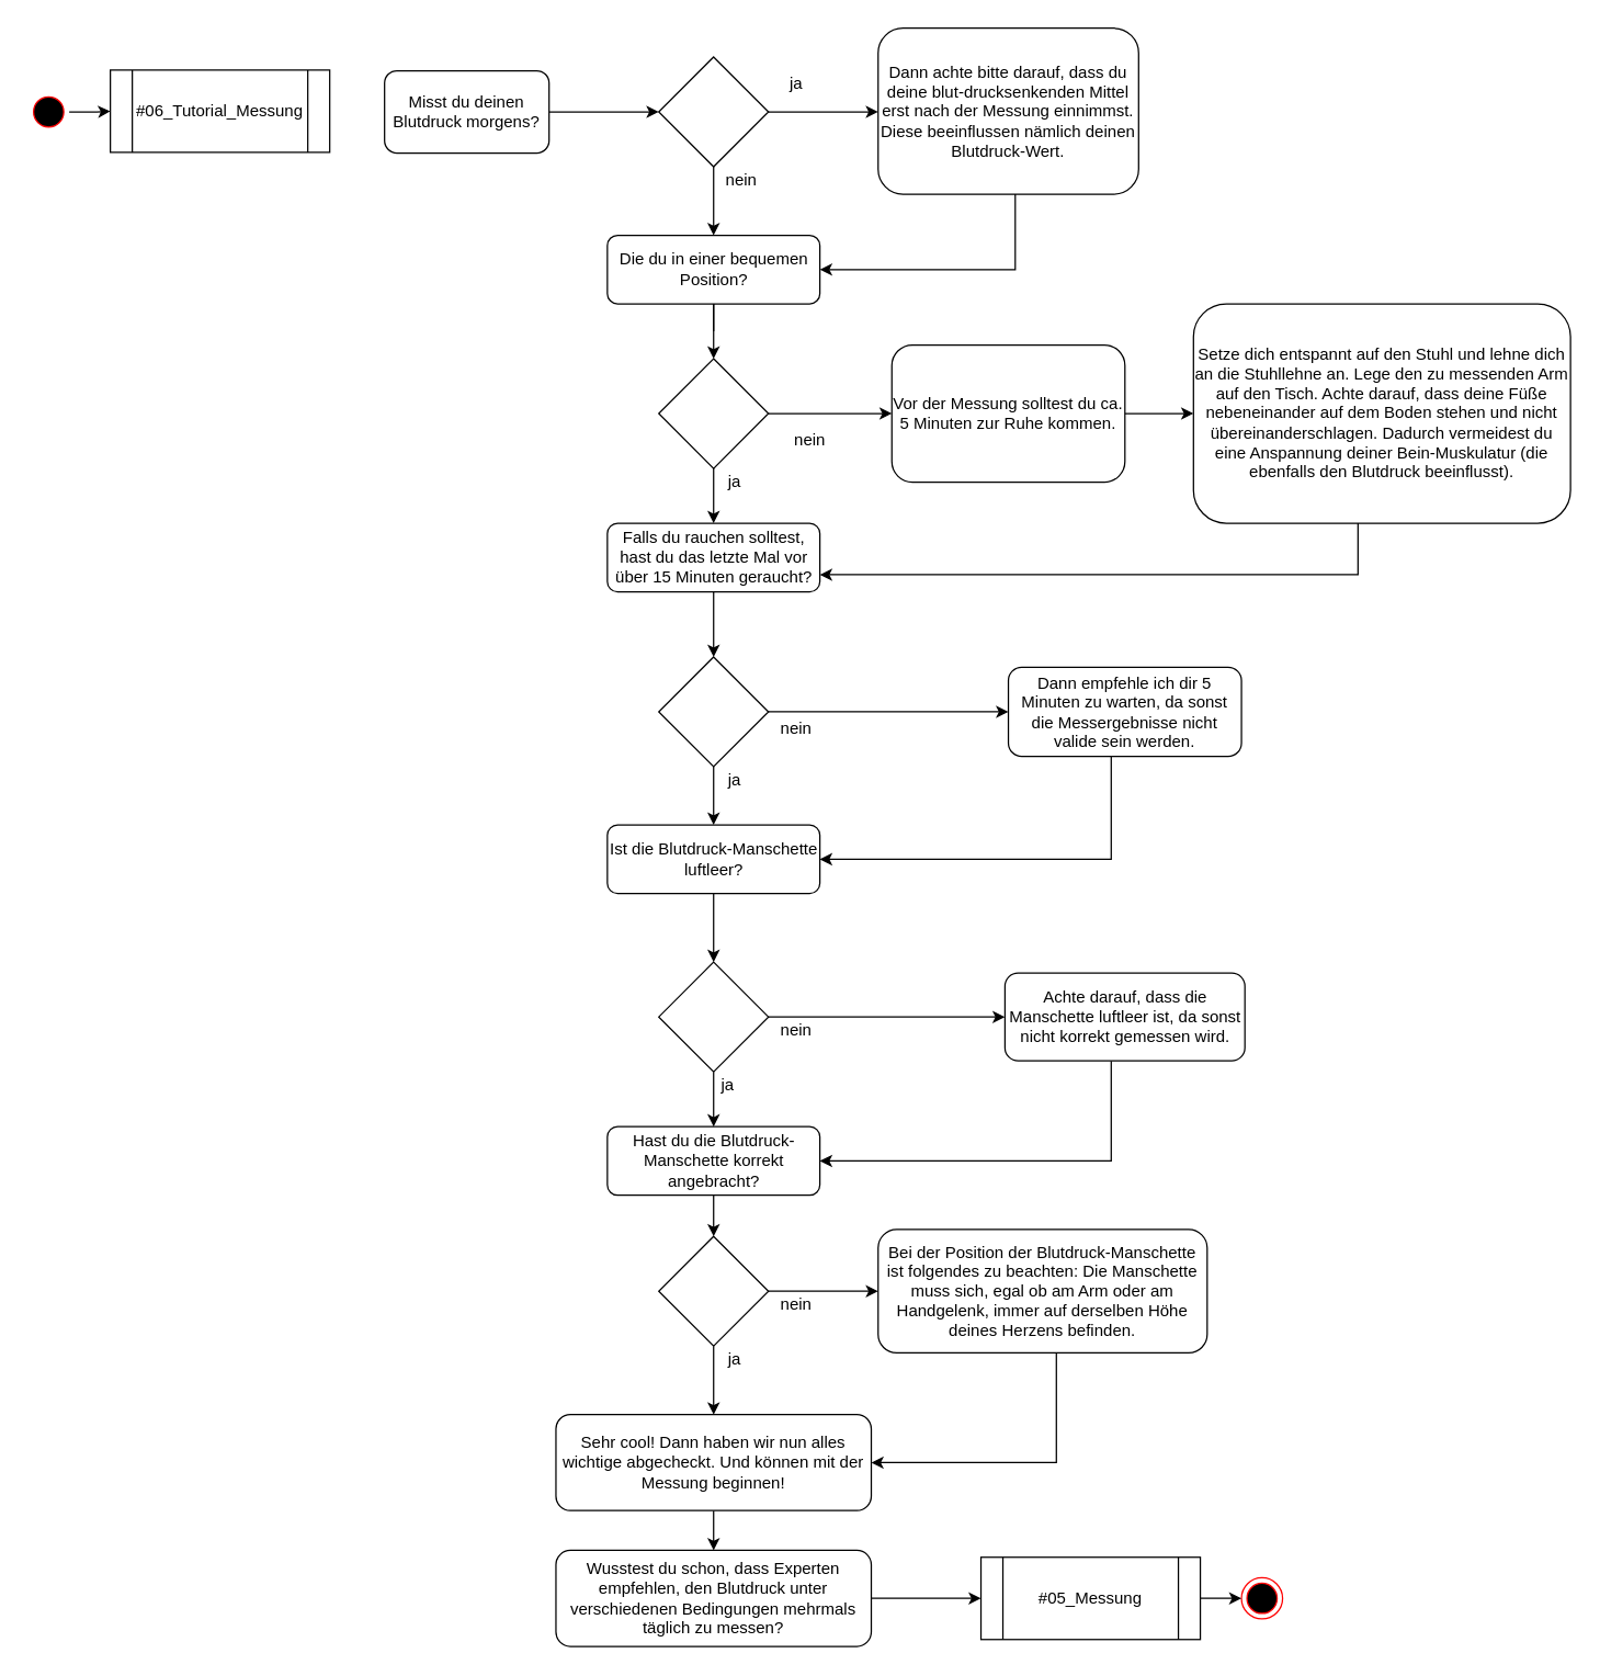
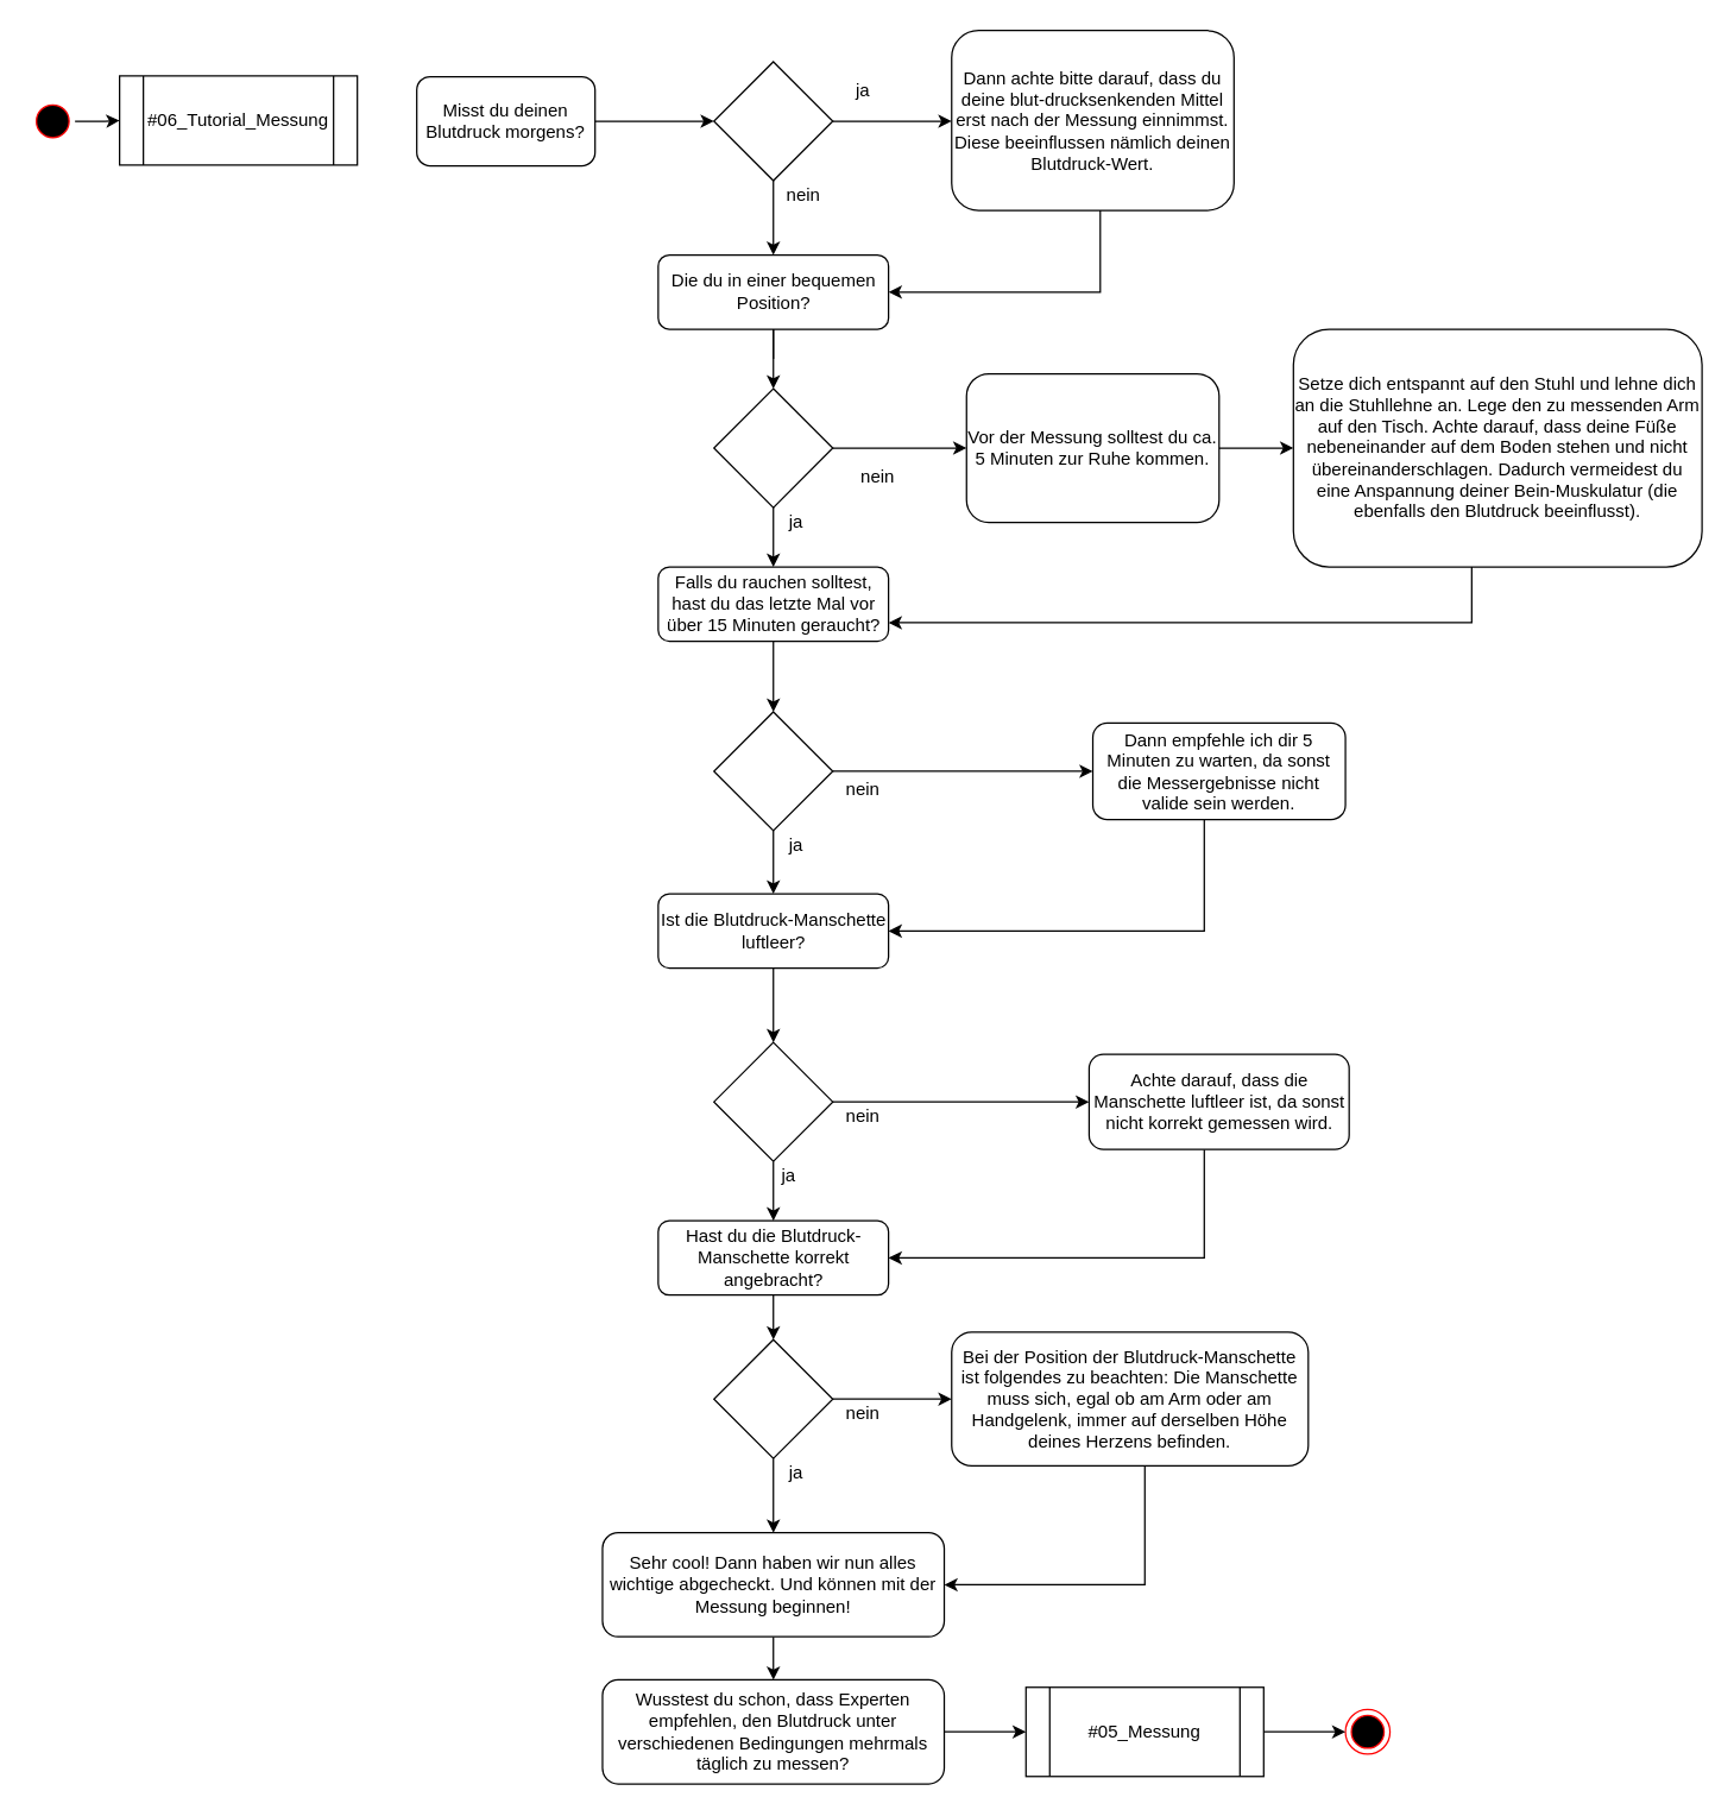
  <mxCell id="0" />
  <mxCell id="1" parent="0" />
  <mxCell id="2" value="" style="edgeStyle=orthogonalEdgeStyle;rounded=0;orthogonalLoop=1;jettySize=auto;html=1;" parent="1" source="3" edge="1"><mxGeometry relative="1" as="geometry"><mxPoint x="480" y="81" as="targetPoint" /></mxGeometry></mxCell>
  <mxCell id="3" value="Misst du deinen Blutdruck morgens?" style="rounded=1;whiteSpace=wrap;html=1;" parent="1" vertex="1"><mxGeometry x="280" y="51" width="120" height="60" as="geometry" /></mxCell>
  <mxCell id="4" style="edgeStyle=orthogonalEdgeStyle;rounded=0;orthogonalLoop=1;jettySize=auto;html=1;entryX=1;entryY=0.5;entryDx=0;entryDy=0;" parent="1" source="5" target="56" edge="1"><mxGeometry relative="1" as="geometry"><Array as="points"><mxPoint x="740" y="196" /></Array></mxGeometry></mxCell>
  <mxCell id="5" value="&lt;font style=&quot;font-size: 12px&quot;&gt;Dann achte bitte darauf, dass du deine &lt;span style=&quot;left: 368.511px ; top: 550.658px ; font-family: sans-serif ; transform: scalex(0.962)&quot;&gt;blut-&lt;/span&gt;&lt;span style=&quot;left: 368.511px ; top: 572.825px ; font-family: sans-serif ; transform: scalex(1.002)&quot;&gt;drucksenkenden &lt;/span&gt;&lt;span style=&quot;left: 368.511px ; top: 594.991px ; font-family: sans-serif ; transform: scalex(1.007)&quot;&gt;Mittel &lt;/span&gt;erst nach der Messung einnimmst. Diese beeinflussen nämlich deinen Blutdruck-Wert.&lt;br&gt;&lt;/font&gt;" style="rounded=1;whiteSpace=wrap;html=1;" parent="1" vertex="1"><mxGeometry x="640" y="20" width="190" height="121" as="geometry" /></mxCell>
  <mxCell id="6" value="" style="edgeStyle=orthogonalEdgeStyle;rounded=0;orthogonalLoop=1;jettySize=auto;html=1;" parent="1" source="8" edge="1"><mxGeometry relative="1" as="geometry"><mxPoint x="640" y="81" as="targetPoint" /></mxGeometry></mxCell>
  <mxCell id="7" value="" style="edgeStyle=orthogonalEdgeStyle;rounded=0;orthogonalLoop=1;jettySize=auto;html=1;" parent="1" source="56" edge="1"><mxGeometry relative="1" as="geometry"><mxPoint x="520" y="201" as="targetPoint" /></mxGeometry></mxCell>
  <mxCell id="8" value="" style="rhombus;whiteSpace=wrap;html=1;" parent="1" vertex="1"><mxGeometry x="480" y="41" width="80" height="80" as="geometry" /></mxCell>
  <mxCell id="9" value="" style="edgeStyle=orthogonalEdgeStyle;rounded=0;orthogonalLoop=1;jettySize=auto;html=1;" parent="1" source="56" target="22" edge="1"><mxGeometry relative="1" as="geometry" /></mxCell>
  <mxCell id="10" value="ja" style="text;html=1;align=center;verticalAlign=middle;resizable=0;points=[];;autosize=1;" parent="1" vertex="1"><mxGeometry x="570" y="51" width="20" height="20" as="geometry" /></mxCell>
  <mxCell id="11" value="nein" style="text;html=1;align=center;verticalAlign=middle;resizable=0;points=[];;autosize=1;" parent="1" vertex="1"><mxGeometry x="520" y="121" width="40" height="20" as="geometry" /></mxCell>
  <mxCell id="12" style="edgeStyle=orthogonalEdgeStyle;rounded=0;orthogonalLoop=1;jettySize=auto;html=1;entryX=1;entryY=0.5;entryDx=0;entryDy=0;" edge="1" parent="1" source="13" target="15"><mxGeometry relative="1" as="geometry"><Array as="points"><mxPoint x="770" y="1066" /></Array></mxGeometry></mxCell>
  <mxCell id="13" value="&lt;font style=&quot;font-size: 12px&quot;&gt;Bei der Position der Blutdruck-Manschette ist folgendes zu beachten: &lt;span style=&quot;left: 89.764px ; top: 484.158px ; font-family: sans-serif ; transform: scalex(1.016)&quot;&gt;Die  Manschette  muss  &lt;/span&gt;&lt;span style=&quot;left: 89.764px ; top: 506.325px ; font-family: sans-serif ; transform: scalex(1.004)&quot;&gt;sich, egal ob am Arm oder am Hand&lt;/span&gt;&lt;span style=&quot;left: 89.764px ; top: 528.491px ; font-family: sans-serif ; transform: scalex(0.975)&quot;&gt;gelenk, immer auf derselben Höhe deines Herzens befinden.&lt;/span&gt;&lt;/font&gt;" style="rounded=1;whiteSpace=wrap;html=1;" parent="1" vertex="1"><mxGeometry x="640" y="896" width="240" height="90" as="geometry" /></mxCell>
  <mxCell id="14" value="" style="edgeStyle=orthogonalEdgeStyle;rounded=0;orthogonalLoop=1;jettySize=auto;html=1;" parent="1" source="15" target="53" edge="1"><mxGeometry relative="1" as="geometry" /></mxCell>
  <mxCell id="15" value="Sehr cool! Dann haben wir nun alles wichtige abgecheckt. Und können mit der Messung beginnen!" style="rounded=1;whiteSpace=wrap;html=1;" parent="1" vertex="1"><mxGeometry x="405" y="1031" width="230" height="70" as="geometry" /></mxCell>
  <mxCell id="16" value="" style="edgeStyle=orthogonalEdgeStyle;rounded=0;orthogonalLoop=1;jettySize=auto;html=1;" edge="1" parent="1" source="17" target="54"><mxGeometry relative="1" as="geometry" /></mxCell>
  <mxCell id="17" value="" style="ellipse;html=1;shape=startState;fillColor=#000000;strokeColor=#ff0000;" parent="1" vertex="1"><mxGeometry x="20" y="66" width="30" height="30" as="geometry" /></mxCell>
  <mxCell id="18" value="" style="edgeStyle=orthogonalEdgeStyle;rounded=0;orthogonalLoop=1;jettySize=auto;html=1;" parent="1" source="19" target="26" edge="1"><mxGeometry relative="1" as="geometry" /></mxCell>
  <mxCell id="19" value="Vor der Messung solltest du ca. 5 Minuten zur Ruhe kommen." style="rounded=1;whiteSpace=wrap;html=1;" parent="1" vertex="1"><mxGeometry x="650" y="251" width="170" height="100" as="geometry" /></mxCell>
  <mxCell id="20" value="" style="edgeStyle=orthogonalEdgeStyle;rounded=0;orthogonalLoop=1;jettySize=auto;html=1;entryX=0;entryY=0.5;entryDx=0;entryDy=0;" parent="1" source="22" edge="1" target="19"><mxGeometry relative="1" as="geometry"><mxPoint x="640" y="341" as="targetPoint" /></mxGeometry></mxCell>
  <mxCell id="21" style="edgeStyle=orthogonalEdgeStyle;rounded=0;orthogonalLoop=1;jettySize=auto;html=1;" parent="1" source="22" target="33" edge="1"><mxGeometry relative="1" as="geometry" /></mxCell>
  <mxCell id="22" value="" style="rhombus;whiteSpace=wrap;html=1;" parent="1" vertex="1"><mxGeometry x="480" y="261" width="80" height="80" as="geometry" /></mxCell>
  <mxCell id="23" value="ja" style="text;html=1;align=center;verticalAlign=middle;resizable=0;points=[];;autosize=1;" parent="1" vertex="1"><mxGeometry x="525" y="341" width="20" height="20" as="geometry" /></mxCell>
  <mxCell id="24" value="nein" style="text;html=1;align=center;verticalAlign=middle;resizable=0;points=[];;autosize=1;" parent="1" vertex="1"><mxGeometry x="570" y="311" width="40" height="20" as="geometry" /></mxCell>
  <mxCell id="25" style="edgeStyle=orthogonalEdgeStyle;rounded=0;orthogonalLoop=1;jettySize=auto;html=1;entryX=1;entryY=0.75;entryDx=0;entryDy=0;" parent="1" source="26" target="33" edge="1"><mxGeometry relative="1" as="geometry"><Array as="points"><mxPoint x="990" y="418" /></Array></mxGeometry></mxCell>
  <mxCell id="26" value="&lt;font style=&quot;font-size: 12px&quot;&gt;&lt;span style=&quot;left: 89.764px ; top: 306.825px ; font-family: sans-serif ; transform: scalex(0.989)&quot;&gt;Setze dich entspannt  &lt;/span&gt;&lt;span style=&quot;left: 89.764px ; top: 328.991px ; font-family: sans-serif ; transform: scalex(0.945)&quot;&gt;auf den  Stuhl  und lehne dich  an  &lt;/span&gt;&lt;span style=&quot;left: 89.764px ; top: 351.158px ; font-family: sans-serif ; transform: scalex(0.919)&quot;&gt;die  Stuhllehne  an.  Lege  den  zu  &lt;/span&gt;&lt;span style=&quot;left: 89.764px ; top: 373.325px ; font-family: sans-serif ; transform: scalex(0.936)&quot;&gt;messenden  Arm  auf  den  Tisch.  Achte darauf, dass deine Füße&lt;/span&gt;&lt;span style=&quot;left: 89.764px ; top: 395.491px ; font-family: sans-serif ; transform: scalex(0.946)&quot;&gt;  nebeneinander  auf  &lt;/span&gt;&lt;span style=&quot;left: 89.764px ; top: 417.658px ; font-family: sans-serif ; transform: scalex(0.965)&quot;&gt;dem  Boden stehen und nicht übereinanderschlagen.  Dadurch vermeidest du eine &lt;/span&gt;&lt;span style=&quot;left: 89.764px ; top: 439.825px ; font-family: sans-serif ; transform: scalex(0.985)&quot;&gt;Anspannung deiner Bein-Muskulatur (die ebenfalls den Blutdruck beeinflusst).&lt;/span&gt;&lt;/font&gt;" style="rounded=1;whiteSpace=wrap;html=1;" parent="1" vertex="1"><mxGeometry x="870" y="221" width="275" height="160" as="geometry" /></mxCell>
  <mxCell id="27" value="" style="edgeStyle=orthogonalEdgeStyle;rounded=0;orthogonalLoop=1;jettySize=auto;html=1;" parent="1" source="28" target="31" edge="1"><mxGeometry relative="1" as="geometry" /></mxCell>
  <mxCell id="28" value="&lt;div&gt;Hast du die Blutdruck-Manschette korrekt angebracht?&lt;/div&gt;" style="rounded=1;whiteSpace=wrap;html=1;" parent="1" vertex="1"><mxGeometry x="442.5" y="821" width="155" height="50" as="geometry" /></mxCell>
  <mxCell id="29" value="" style="edgeStyle=orthogonalEdgeStyle;rounded=0;orthogonalLoop=1;jettySize=auto;html=1;entryX=0;entryY=0.5;entryDx=0;entryDy=0;" parent="1" source="31" edge="1" target="13"><mxGeometry relative="1" as="geometry"><mxPoint x="632.5" y="1061" as="targetPoint" /></mxGeometry></mxCell>
  <mxCell id="30" value="" style="edgeStyle=orthogonalEdgeStyle;rounded=0;orthogonalLoop=1;jettySize=auto;html=1;" parent="1" source="31" edge="1"><mxGeometry relative="1" as="geometry"><mxPoint x="520" y="1031" as="targetPoint" /></mxGeometry></mxCell>
  <mxCell id="31" value="" style="rhombus;whiteSpace=wrap;html=1;" parent="1" vertex="1"><mxGeometry x="480" y="901" width="80" height="80" as="geometry" /></mxCell>
  <mxCell id="32" value="" style="edgeStyle=orthogonalEdgeStyle;rounded=0;orthogonalLoop=1;jettySize=auto;html=1;entryX=0.5;entryY=0;entryDx=0;entryDy=0;" edge="1" parent="1" source="33" target="36"><mxGeometry relative="1" as="geometry"><mxPoint x="520" y="472" as="targetPoint" /></mxGeometry></mxCell>
  <mxCell id="33" value="Falls du rauchen solltest, hast du das letzte Mal vor über 15 Minuten geraucht?" style="rounded=1;whiteSpace=wrap;html=1;" parent="1" vertex="1"><mxGeometry x="442.5" y="381" width="155" height="50" as="geometry" /></mxCell>
  <mxCell id="34" value="" style="edgeStyle=orthogonalEdgeStyle;rounded=0;orthogonalLoop=1;jettySize=auto;html=1;entryX=0;entryY=0.5;entryDx=0;entryDy=0;" parent="1" source="36" edge="1" target="42"><mxGeometry relative="1" as="geometry"><mxPoint x="730" y="610" as="targetPoint" /></mxGeometry></mxCell>
  <mxCell id="35" value="" style="edgeStyle=orthogonalEdgeStyle;rounded=0;orthogonalLoop=1;jettySize=auto;html=1;" parent="1" source="36" target="39" edge="1"><mxGeometry relative="1" as="geometry" /></mxCell>
  <mxCell id="36" value="" style="rhombus;whiteSpace=wrap;html=1;" parent="1" vertex="1"><mxGeometry x="480" y="478.5" width="80" height="80" as="geometry" /></mxCell>
  <mxCell id="37" value="ja" style="text;html=1;align=center;verticalAlign=middle;resizable=0;points=[];;autosize=1;" parent="1" vertex="1"><mxGeometry x="525" y="558.5" width="20" height="20" as="geometry" /></mxCell>
  <mxCell id="38" value="" style="edgeStyle=orthogonalEdgeStyle;rounded=0;orthogonalLoop=1;jettySize=auto;html=1;" edge="1" parent="1" source="39"><mxGeometry relative="1" as="geometry"><mxPoint x="520" y="701" as="targetPoint" /></mxGeometry></mxCell>
  <mxCell id="39" value="Ist die Blutdruck-Manschette luftleer?" style="rounded=1;whiteSpace=wrap;html=1;" parent="1" vertex="1"><mxGeometry x="442.5" y="601" width="155" height="50" as="geometry" /></mxCell>
  <mxCell id="40" value="nein" style="text;html=1;align=center;verticalAlign=middle;resizable=0;points=[];;autosize=1;" parent="1" vertex="1"><mxGeometry x="560" y="521" width="40" height="20" as="geometry" /></mxCell>
  <mxCell id="41" style="edgeStyle=orthogonalEdgeStyle;rounded=0;orthogonalLoop=1;jettySize=auto;html=1;entryX=1;entryY=0.5;entryDx=0;entryDy=0;" edge="1" parent="1" source="42" target="39"><mxGeometry relative="1" as="geometry"><Array as="points"><mxPoint x="810" y="626" /></Array></mxGeometry></mxCell>
  <mxCell id="42" value="Dann empfehle ich dir 5 Minuten zu warten, da sonst die Messergebnisse nicht valide sein werden." style="rounded=1;whiteSpace=wrap;html=1;" parent="1" vertex="1"><mxGeometry x="735" y="486" width="170" height="65" as="geometry" /></mxCell>
  <mxCell id="43" value="" style="edgeStyle=orthogonalEdgeStyle;rounded=0;orthogonalLoop=1;jettySize=auto;html=1;entryX=0;entryY=0.5;entryDx=0;entryDy=0;" parent="1" source="45" edge="1" target="49"><mxGeometry relative="1" as="geometry"><mxPoint x="730" y="833.5" as="targetPoint" /></mxGeometry></mxCell>
  <mxCell id="44" value="" style="edgeStyle=orthogonalEdgeStyle;rounded=0;orthogonalLoop=1;jettySize=auto;html=1;" parent="1" source="45" edge="1"><mxGeometry relative="1" as="geometry"><mxPoint x="520" y="821" as="targetPoint" /></mxGeometry></mxCell>
  <mxCell id="45" value="" style="rhombus;whiteSpace=wrap;html=1;" parent="1" vertex="1"><mxGeometry x="480" y="701" width="80" height="80" as="geometry" /></mxCell>
  <mxCell id="46" value="ja" style="text;html=1;align=center;verticalAlign=middle;resizable=0;points=[];;autosize=1;" parent="1" vertex="1"><mxGeometry x="520" y="781" width="20" height="20" as="geometry" /></mxCell>
  <mxCell id="47" value="nein" style="text;html=1;align=center;verticalAlign=middle;resizable=0;points=[];;autosize=1;" parent="1" vertex="1"><mxGeometry x="560" y="741" width="40" height="20" as="geometry" /></mxCell>
  <mxCell id="48" style="edgeStyle=orthogonalEdgeStyle;rounded=0;orthogonalLoop=1;jettySize=auto;html=1;entryX=1;entryY=0.5;entryDx=0;entryDy=0;" edge="1" parent="1" source="49" target="28"><mxGeometry relative="1" as="geometry"><Array as="points"><mxPoint x="810" y="846" /></Array></mxGeometry></mxCell>
  <mxCell id="49" value="Achte darauf, dass die Manschette luftleer ist, da sonst nicht korrekt gemessen wird." style="rounded=1;whiteSpace=wrap;html=1;" parent="1" vertex="1"><mxGeometry x="732.5" y="709" width="175" height="64" as="geometry" /></mxCell>
  <mxCell id="50" value="nein" style="text;html=1;align=center;verticalAlign=middle;resizable=0;points=[];;autosize=1;" parent="1" vertex="1"><mxGeometry x="560" y="941" width="40" height="20" as="geometry" /></mxCell>
  <mxCell id="51" value="ja" style="text;html=1;align=center;verticalAlign=middle;resizable=0;points=[];;autosize=1;" parent="1" vertex="1"><mxGeometry x="525" y="981" width="20" height="20" as="geometry" /></mxCell>
  <mxCell id="52" value="" style="edgeStyle=orthogonalEdgeStyle;rounded=0;orthogonalLoop=1;jettySize=auto;html=1;" parent="1" source="53" target="55" edge="1"><mxGeometry relative="1" as="geometry" /></mxCell>
  <mxCell id="53" value="Wusstest du schon, dass Experten empfehlen, den Blutdruck unter verschiedenen Bedingungen mehrmals täglich zu messen?" style="rounded=1;whiteSpace=wrap;html=1;" parent="1" vertex="1"><mxGeometry x="405" y="1130" width="230" height="70" as="geometry" /></mxCell>
  <mxCell id="54" value="#06_Tutorial_Messung" style="shape=process;whiteSpace=wrap;html=1;backgroundOutline=1;" parent="1" vertex="1"><mxGeometry x="80" y="50.5" width="160" height="60" as="geometry" /></mxCell>
- <mxCell id="55" value="#05_Messung" style="shape=process;whiteSpace=wrap;html=1;backgroundOutline=1;" parent="1" vertex="1"><mxGeometry x="715" y="1135" width="160" height="60" as="geometry" /></mxCell>
+ <mxCell id="55" value="#05_Messung" style="shape=process;whiteSpace=wrap;html=1;backgroundOutline=1;" parent="1" vertex="1"><mxGeometry x="690" y="1135" width="160" height="60" as="geometry" /></mxCell>
  <mxCell id="56" value="Die du in einer bequemen Position?" style="rounded=1;whiteSpace=wrap;html=1;" parent="1" vertex="1"><mxGeometry x="442.5" y="171" width="155" height="50" as="geometry" /></mxCell>
  <mxCell id="57" value="" style="edgeStyle=orthogonalEdgeStyle;rounded=0;orthogonalLoop=1;jettySize=auto;html=1;" edge="1" parent="1" source="8" target="56"><mxGeometry relative="1" as="geometry"><mxPoint x="520" y="201" as="targetPoint" /><mxPoint x="520" y="121" as="sourcePoint" /></mxGeometry></mxCell>
  <mxCell id="58" value="" style="ellipse;html=1;shape=endState;fillColor=#000000;strokeColor=#ff0000;" parent="1" vertex="1"><mxGeometry x="905" y="1150" width="30" height="30" as="geometry" /></mxCell>
  <mxCell id="59" value="" style="edgeStyle=orthogonalEdgeStyle;rounded=0;orthogonalLoop=1;jettySize=auto;html=1;" edge="1" parent="1" source="55" target="58"><mxGeometry relative="1" as="geometry"><mxPoint x="512.5" y="1566" as="targetPoint" /><mxPoint x="520.333" y="1351" as="sourcePoint" /></mxGeometry></mxCell>
